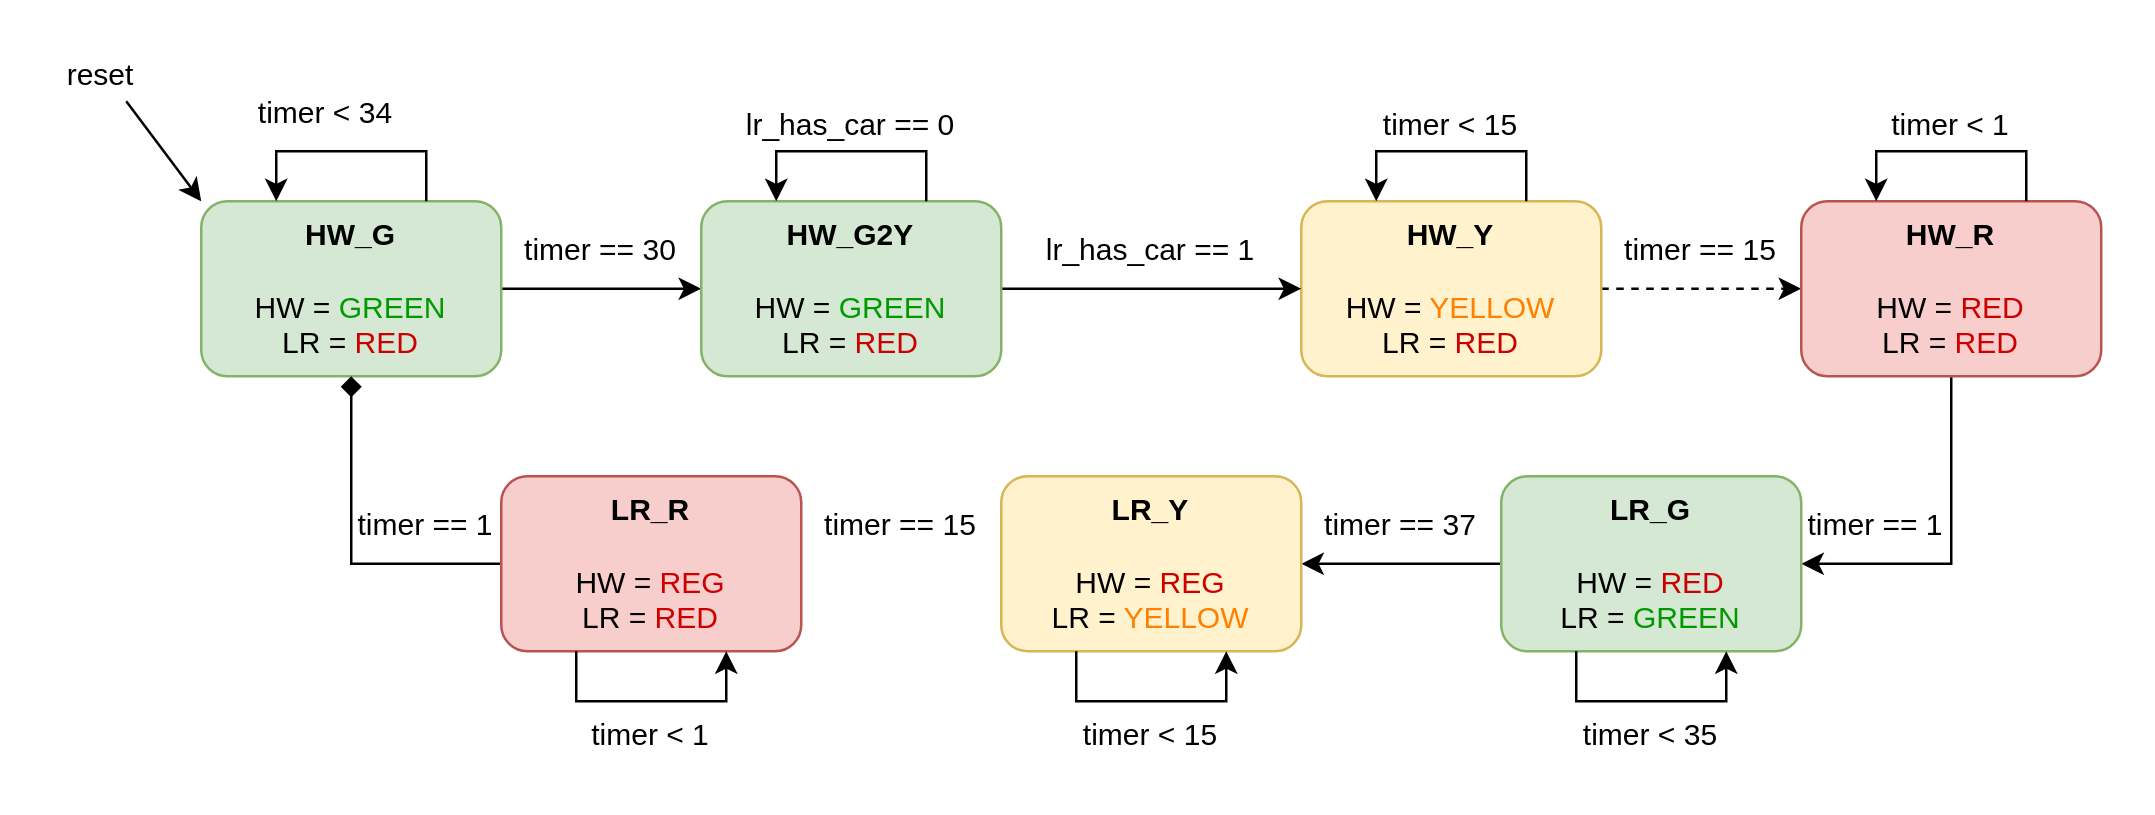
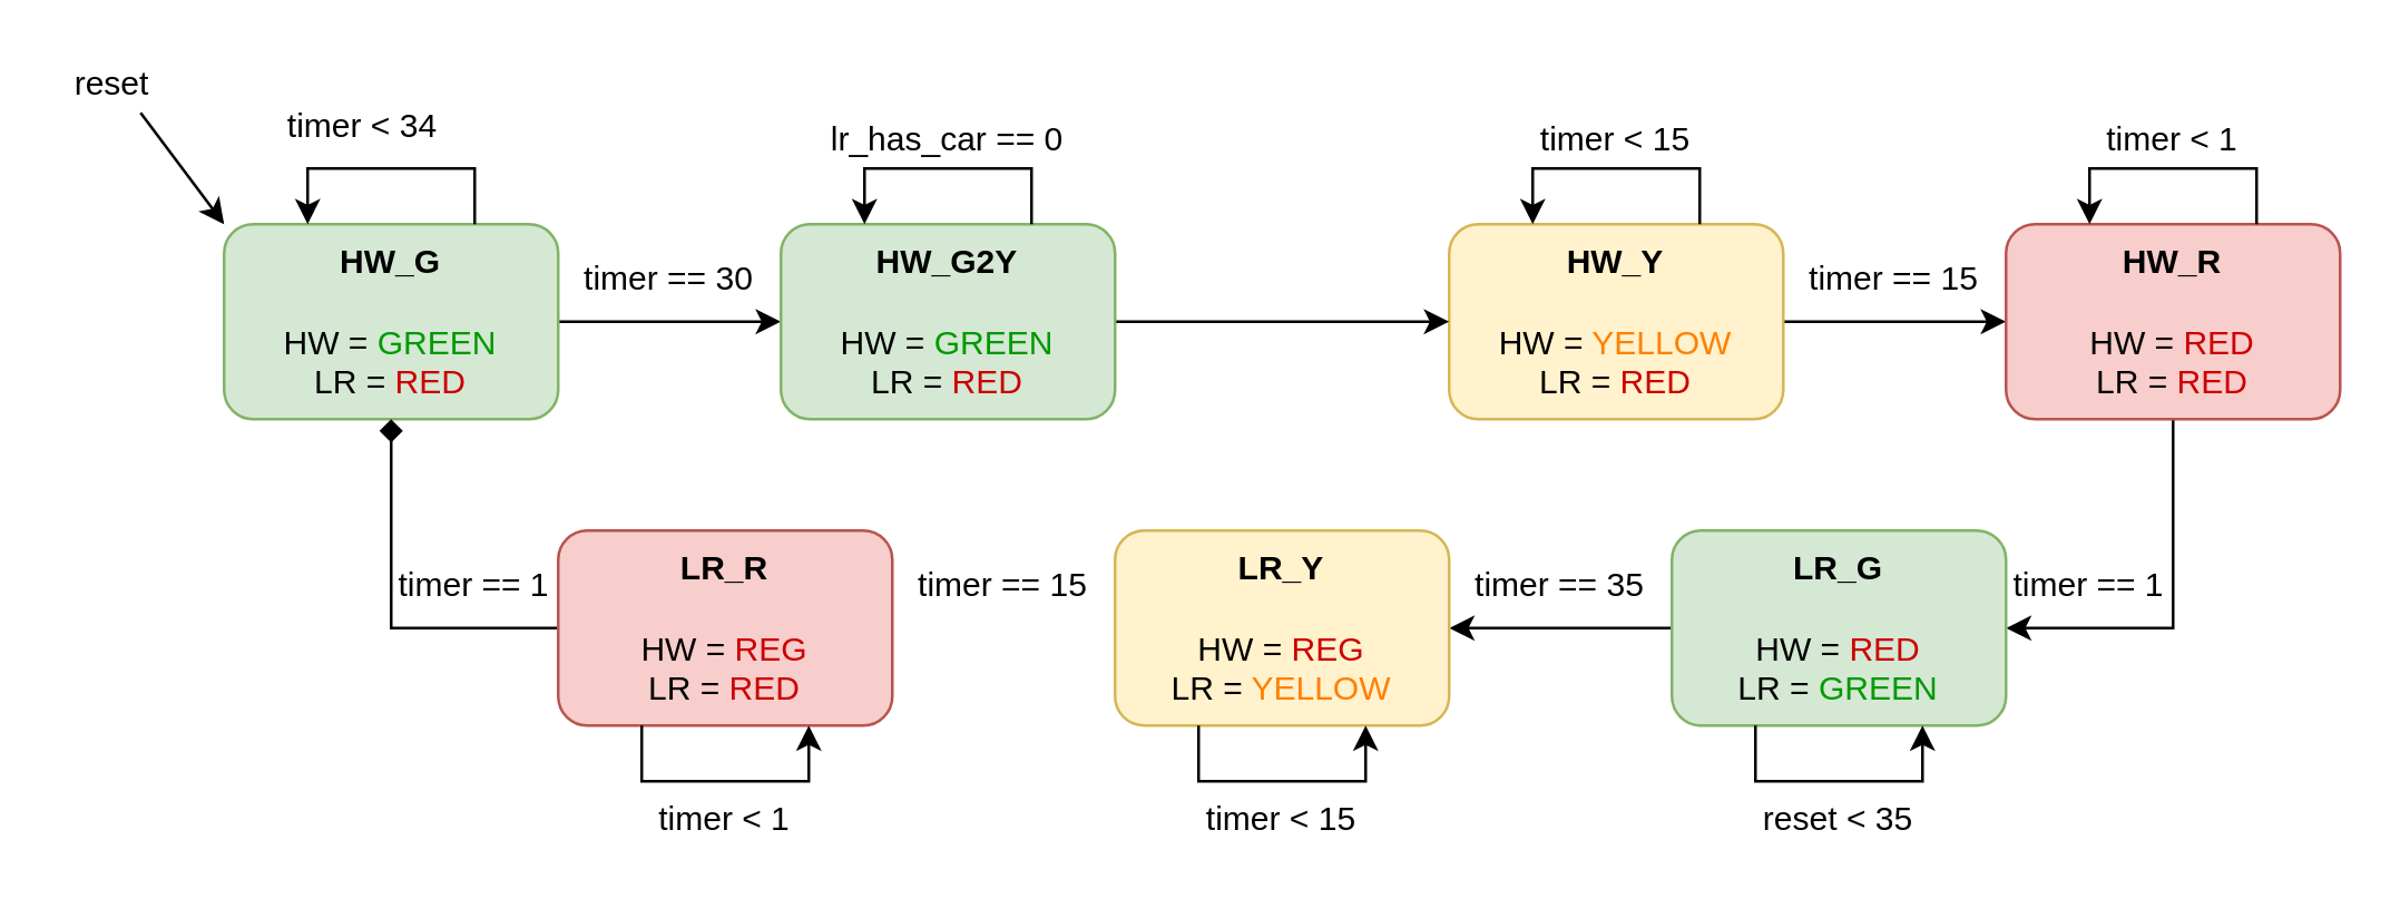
  <mxCell id="0" />
  <mxCell id="1" parent="0" />
  <mxCell id="2" style="edgeStyle=orthogonalEdgeStyle;rounded=0;orthogonalLoop=1;jettySize=auto;html=1;exitX=1;exitY=0.5;exitDx=0;exitDy=0;entryX=0;entryY=0.5;entryDx=0;entryDy=0;" parent="1" source="4" target="8" edge="1"><mxGeometry relative="1" as="geometry" /></mxCell>
  <mxCell id="3" style="rounded=0;orthogonalLoop=1;jettySize=auto;html=1;exitX=0;exitY=0;exitDx=0;exitDy=0;entryX=0;entryY=0;entryDx=0;entryDy=0;" parent="1" target="4" edge="1"><mxGeometry relative="1" as="geometry"><mxPoint x="50" y="40" as="sourcePoint" /></mxGeometry></mxCell>
  <mxCell id="4" value="&lt;b&gt;HW_G&lt;br&gt;&lt;/b&gt;&lt;br&gt;HW = &lt;font color=&quot;#009900&quot;&gt;GREEN&lt;/font&gt;&lt;br&gt;LR = &lt;font color=&quot;#cc0000&quot;&gt;RED&lt;/font&gt;" style="rounded=1;whiteSpace=wrap;html=1;fillColor=#d5e8d4;strokeColor=#82b366;" parent="1" vertex="1"><mxGeometry x="80" y="80" width="120" height="70" as="geometry" /></mxCell>
- <mxCell id="5" style="edgeStyle=orthogonalEdgeStyle;rounded=0;orthogonalLoop=1;jettySize=auto;html=1;exitX=1;exitY=0.5;exitDx=0;exitDy=0;entryX=0;entryY=0.5;entryDx=0;entryDy=0;dashed=1;" parent="1" source="6" target="10" edge="1"><mxGeometry relative="1" as="geometry" /></mxCell>
+ <mxCell id="5" style="edgeStyle=orthogonalEdgeStyle;rounded=0;orthogonalLoop=1;jettySize=auto;html=1;exitX=1;exitY=0.5;exitDx=0;exitDy=0;entryX=0;entryY=0.5;entryDx=0;entryDy=0;" parent="1" source="6" target="10" edge="1"><mxGeometry relative="1" as="geometry" /></mxCell>
  <mxCell id="6" value="&lt;b&gt;HW_Y&lt;br&gt;&lt;/b&gt;&lt;br&gt;HW = &lt;font color=&quot;#ff8000&quot;&gt;YELLOW&lt;/font&gt;&lt;br&gt;LR = &lt;font color=&quot;#cc0000&quot;&gt;RED&lt;/font&gt;" style="rounded=1;whiteSpace=wrap;html=1;fillColor=#fff2cc;strokeColor=#d6b656;" parent="1" vertex="1"><mxGeometry x="520" y="80" width="120" height="70" as="geometry" /></mxCell>
  <mxCell id="7" style="edgeStyle=orthogonalEdgeStyle;rounded=0;orthogonalLoop=1;jettySize=auto;html=1;exitX=1;exitY=0.5;exitDx=0;exitDy=0;entryX=0;entryY=0.5;entryDx=0;entryDy=0;" parent="1" source="8" target="6" edge="1"><mxGeometry relative="1" as="geometry" /></mxCell>
  <mxCell id="8" value="&lt;b&gt;HW_G2Y&lt;br&gt;&lt;/b&gt;&lt;br&gt;HW = &lt;font color=&quot;#009900&quot;&gt;GREEN&lt;/font&gt;&lt;br&gt;LR = &lt;font color=&quot;#cc0000&quot;&gt;RED&lt;/font&gt;" style="rounded=1;whiteSpace=wrap;html=1;fillColor=#d5e8d4;strokeColor=#82b366;" parent="1" vertex="1"><mxGeometry x="280" y="80" width="120" height="70" as="geometry" /></mxCell>
  <mxCell id="9" style="edgeStyle=orthogonalEdgeStyle;rounded=0;orthogonalLoop=1;jettySize=auto;html=1;exitX=0.5;exitY=1;exitDx=0;exitDy=0;entryX=1;entryY=0.5;entryDx=0;entryDy=0;" parent="1" source="10" target="12" edge="1"><mxGeometry relative="1" as="geometry" /></mxCell>
  <mxCell id="10" value="&lt;b&gt;HW_R&lt;br&gt;&lt;/b&gt;&lt;br&gt;HW = &lt;font color=&quot;#cc0000&quot;&gt;RED&lt;/font&gt;&lt;br&gt;LR = &lt;font color=&quot;#cc0000&quot;&gt;RED&lt;/font&gt;" style="rounded=1;whiteSpace=wrap;html=1;fillColor=#f8cecc;strokeColor=#b85450;" parent="1" vertex="1"><mxGeometry x="720" y="80" width="120" height="70" as="geometry" /></mxCell>
  <mxCell id="11" style="edgeStyle=orthogonalEdgeStyle;rounded=0;orthogonalLoop=1;jettySize=auto;html=1;exitX=0;exitY=0.5;exitDx=0;exitDy=0;entryX=1;entryY=0.5;entryDx=0;entryDy=0;" parent="1" source="12" target="13" edge="1"><mxGeometry relative="1" as="geometry" /></mxCell>
  <mxCell id="12" value="&lt;b&gt;LR_G&lt;br&gt;&lt;/b&gt;&lt;br&gt;HW = &lt;font color=&quot;#cc0000&quot;&gt;RED&lt;/font&gt;&lt;br&gt;LR = &lt;font color=&quot;#009900&quot;&gt;GREEN&lt;/font&gt;" style="rounded=1;whiteSpace=wrap;html=1;fillColor=#d5e8d4;strokeColor=#82b366;" parent="1" vertex="1"><mxGeometry x="600" y="190" width="120" height="70" as="geometry" /></mxCell>
  <mxCell id="13" value="&lt;b&gt;LR_Y&lt;br&gt;&lt;/b&gt;&lt;br&gt;HW = &lt;font color=&quot;#cc0000&quot;&gt;REG&lt;/font&gt;&lt;br&gt;LR = &lt;font color=&quot;#ff8000&quot;&gt;YELLOW&lt;/font&gt;" style="rounded=1;whiteSpace=wrap;html=1;fillColor=#fff2cc;strokeColor=#d6b656;" parent="1" vertex="1"><mxGeometry x="400" y="190" width="120" height="70" as="geometry" /></mxCell>
  <mxCell id="14" style="edgeStyle=orthogonalEdgeStyle;rounded=0;orthogonalLoop=1;jettySize=auto;html=1;exitX=0;exitY=0.5;exitDx=0;exitDy=0;entryX=0.5;entryY=1;entryDx=0;entryDy=0;endArrow=diamond;" parent="1" source="15" target="4" edge="1"><mxGeometry relative="1" as="geometry" /></mxCell>
  <mxCell id="15" value="&lt;b&gt;LR_R&lt;br&gt;&lt;/b&gt;&lt;br&gt;HW = &lt;font color=&quot;#cc0000&quot;&gt;REG&lt;/font&gt;&lt;br&gt;LR = &lt;font color=&quot;#cc0000&quot;&gt;RED&lt;/font&gt;" style="rounded=1;whiteSpace=wrap;html=1;fillColor=#f8cecc;strokeColor=#b85450;" parent="1" vertex="1"><mxGeometry x="200" y="190" width="120" height="70" as="geometry" /></mxCell>
  <mxCell id="16" value="timer == 30" style="text;html=1;strokeColor=none;fillColor=none;align=center;verticalAlign=middle;whiteSpace=wrap;rounded=0;" parent="1" vertex="1"><mxGeometry x="190" y="90" width="100" height="20" as="geometry" /></mxCell>
- <mxCell id="17" value="lr_has_car == 1" style="text;html=1;strokeColor=none;fillColor=none;align=center;verticalAlign=middle;whiteSpace=wrap;rounded=0;" parent="1" vertex="1"><mxGeometry x="410" y="90" width="100" height="20" as="geometry" /></mxCell>
  <mxCell id="18" value="timer == 15" style="text;html=1;strokeColor=none;fillColor=none;align=center;verticalAlign=middle;whiteSpace=wrap;rounded=0;" parent="1" vertex="1"><mxGeometry x="630" y="90" width="100" height="20" as="geometry" /></mxCell>
  <mxCell id="19" value="timer == 1" style="text;html=1;strokeColor=none;fillColor=none;align=center;verticalAlign=middle;whiteSpace=wrap;rounded=0;" parent="1" vertex="1"><mxGeometry x="700" y="200" width="100" height="20" as="geometry" /></mxCell>
- <mxCell id="20" value="timer == 37" style="text;html=1;strokeColor=none;fillColor=none;align=center;verticalAlign=middle;whiteSpace=wrap;rounded=0;" parent="1" vertex="1"><mxGeometry x="510" y="200" width="100" height="20" as="geometry" /></mxCell>
+ <mxCell id="20" value="timer == 35" style="text;html=1;strokeColor=none;fillColor=none;align=center;verticalAlign=middle;whiteSpace=wrap;rounded=0;" parent="1" vertex="1"><mxGeometry x="510" y="200" width="100" height="20" as="geometry" /></mxCell>
  <mxCell id="21" value="timer == 15" style="text;html=1;strokeColor=none;fillColor=none;align=center;verticalAlign=middle;whiteSpace=wrap;rounded=0;" parent="1" vertex="1"><mxGeometry x="310" y="200" width="100" height="20" as="geometry" /></mxCell>
  <mxCell id="22" value="timer == 1" style="text;html=1;strokeColor=none;fillColor=none;align=center;verticalAlign=middle;whiteSpace=wrap;rounded=0;" parent="1" vertex="1"><mxGeometry x="120" y="200" width="100" height="20" as="geometry" /></mxCell>
  <mxCell id="23" style="edgeStyle=orthogonalEdgeStyle;rounded=0;orthogonalLoop=1;jettySize=auto;html=1;exitX=0.75;exitY=0;exitDx=0;exitDy=0;entryX=0.25;entryY=0;entryDx=0;entryDy=0;" parent="1" source="4" target="4" edge="1"><mxGeometry relative="1" as="geometry"><Array as="points"><mxPoint x="170" y="60" /><mxPoint x="110" y="60" /></Array></mxGeometry></mxCell>
  <mxCell id="24" value="timer &amp;lt; 34" style="text;html=1;strokeColor=none;fillColor=none;align=center;verticalAlign=middle;whiteSpace=wrap;rounded=0;" parent="1" vertex="1"><mxGeometry x="80" y="35" width="100" height="20" as="geometry" /></mxCell>
  <mxCell id="25" style="edgeStyle=orthogonalEdgeStyle;rounded=0;orthogonalLoop=1;jettySize=auto;html=1;exitX=0.75;exitY=0;exitDx=0;exitDy=0;entryX=0.25;entryY=0;entryDx=0;entryDy=0;" parent="1" source="8" target="8" edge="1"><mxGeometry relative="1" as="geometry"><Array as="points"><mxPoint x="370" y="60" /><mxPoint x="310" y="60" /></Array></mxGeometry></mxCell>
  <mxCell id="26" value="lr_has_car == 0" style="text;html=1;strokeColor=none;fillColor=none;align=center;verticalAlign=middle;whiteSpace=wrap;rounded=0;" parent="1" vertex="1"><mxGeometry x="290" y="40" width="100" height="20" as="geometry" /></mxCell>
  <mxCell id="27" style="edgeStyle=orthogonalEdgeStyle;rounded=0;orthogonalLoop=1;jettySize=auto;html=1;exitX=0.75;exitY=0;exitDx=0;exitDy=0;entryX=0.25;entryY=0;entryDx=0;entryDy=0;" parent="1" source="6" target="6" edge="1"><mxGeometry relative="1" as="geometry"><Array as="points"><mxPoint x="610" y="60" /><mxPoint x="550" y="60" /></Array></mxGeometry></mxCell>
  <mxCell id="28" value="timer &amp;lt; 15" style="text;html=1;strokeColor=none;fillColor=none;align=center;verticalAlign=middle;whiteSpace=wrap;rounded=0;" parent="1" vertex="1"><mxGeometry x="530" y="40" width="100" height="20" as="geometry" /></mxCell>
  <mxCell id="29" style="edgeStyle=orthogonalEdgeStyle;rounded=0;orthogonalLoop=1;jettySize=auto;html=1;exitX=0.25;exitY=1;exitDx=0;exitDy=0;entryX=0.75;entryY=1;entryDx=0;entryDy=0;" parent="1" source="12" target="12" edge="1"><mxGeometry relative="1" as="geometry" /></mxCell>
- <mxCell id="30" value="timer &amp;lt; 35" style="text;html=1;strokeColor=none;fillColor=none;align=center;verticalAlign=middle;whiteSpace=wrap;rounded=0;" parent="1" vertex="1"><mxGeometry x="610" y="284" width="100" height="20" as="geometry" /></mxCell>
+ <mxCell id="30" value="reset &amp;lt; 35" style="text;html=1;strokeColor=none;fillColor=none;align=center;verticalAlign=middle;whiteSpace=wrap;rounded=0;" parent="1" vertex="1"><mxGeometry x="610" y="284" width="100" height="20" as="geometry" /></mxCell>
  <mxCell id="31" style="edgeStyle=orthogonalEdgeStyle;rounded=0;orthogonalLoop=1;jettySize=auto;html=1;exitX=0.25;exitY=1;exitDx=0;exitDy=0;entryX=0.75;entryY=1;entryDx=0;entryDy=0;" parent="1" source="13" target="13" edge="1"><mxGeometry relative="1" as="geometry" /></mxCell>
  <mxCell id="32" value="timer &amp;lt; 15" style="text;html=1;strokeColor=none;fillColor=none;align=center;verticalAlign=middle;whiteSpace=wrap;rounded=0;" parent="1" vertex="1"><mxGeometry x="410" y="284" width="100" height="20" as="geometry" /></mxCell>
  <mxCell id="33" value="reset" style="text;html=1;strokeColor=none;fillColor=none;align=center;verticalAlign=middle;whiteSpace=wrap;rounded=0;" parent="1" vertex="1"><mxGeometry x="20" y="20" width="40" height="20" as="geometry" /></mxCell>
  <mxCell id="34" style="edgeStyle=orthogonalEdgeStyle;rounded=0;orthogonalLoop=1;jettySize=auto;html=1;exitX=0.75;exitY=0;exitDx=0;exitDy=0;entryX=0.25;entryY=0;entryDx=0;entryDy=0;" edge="1" parent="1" source="10" target="10"><mxGeometry relative="1" as="geometry"><Array as="points"><mxPoint x="810" y="60" /><mxPoint x="750" y="60" /></Array></mxGeometry></mxCell>
  <mxCell id="35" value="timer &amp;lt; 1" style="text;html=1;strokeColor=none;fillColor=none;align=center;verticalAlign=middle;whiteSpace=wrap;rounded=0;" vertex="1" parent="1"><mxGeometry x="730" y="40" width="100" height="20" as="geometry" /></mxCell>
  <mxCell id="36" style="edgeStyle=orthogonalEdgeStyle;rounded=0;orthogonalLoop=1;jettySize=auto;html=1;exitX=0.25;exitY=1;exitDx=0;exitDy=0;entryX=0.75;entryY=1;entryDx=0;entryDy=0;" edge="1" parent="1" source="15" target="15"><mxGeometry relative="1" as="geometry" /></mxCell>
  <mxCell id="37" value="timer &amp;lt; 1" style="text;html=1;strokeColor=none;fillColor=none;align=center;verticalAlign=middle;whiteSpace=wrap;rounded=0;" vertex="1" parent="1"><mxGeometry x="210" y="284" width="100" height="20" as="geometry" /></mxCell>
